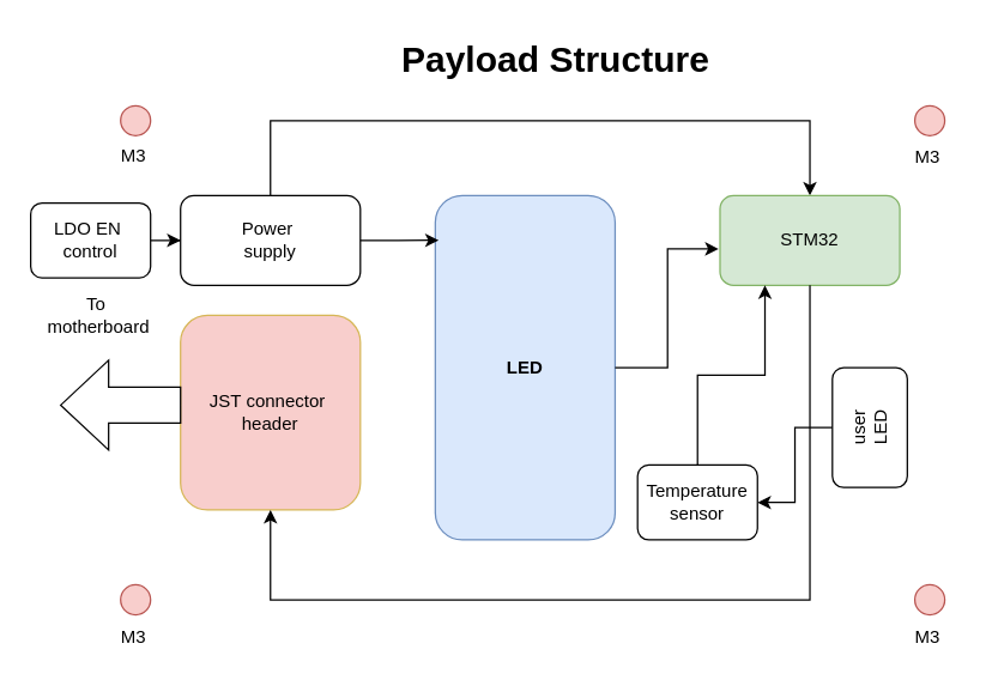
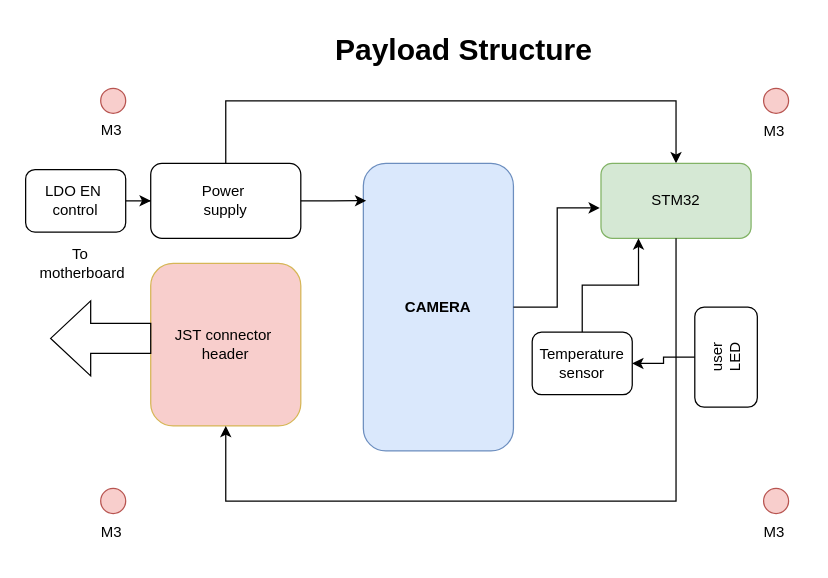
  <mxCell id="0" />
  <mxCell id="1" parent="0" />
  <mxCell id="2" style="edgeStyle=orthogonalEdgeStyle;rounded=0;orthogonalLoop=1;jettySize=auto;html=1;" edge="1" parent="1" source="3" target="5"><mxGeometry relative="1" as="geometry"><Array as="points"><mxPoint x="180" y="80" /><mxPoint x="540" y="80" /></Array></mxGeometry></mxCell>
  <mxCell id="3" value="Power&amp;nbsp;&lt;div&gt;supply&lt;/div&gt;" style="rounded=1;whiteSpace=wrap;html=1;" vertex="1" parent="1"><mxGeometry x="120" y="130" width="120" height="60" as="geometry" /></mxCell>
- <mxCell id="4" value="&lt;b&gt;LED&lt;/b&gt;" style="rounded=1;whiteSpace=wrap;html=1;fillColor=#dae8fc;strokeColor=#6c8ebf;" vertex="1" parent="1"><mxGeometry x="290" y="130" width="120" height="230" as="geometry" /></mxCell>
+ <mxCell id="4" value="&lt;b&gt;CAMERA&lt;/b&gt;" style="rounded=1;whiteSpace=wrap;html=1;fillColor=#dae8fc;strokeColor=#6c8ebf;" vertex="1" parent="1"><mxGeometry x="290" y="130" width="120" height="230" as="geometry" /></mxCell>
  <mxCell id="5" value="STM32" style="rounded=1;whiteSpace=wrap;html=1;fillColor=#d5e8d4;strokeColor=#82b366;" vertex="1" parent="1"><mxGeometry x="480" y="130" width="120" height="60" as="geometry" /></mxCell>
  <mxCell id="6" style="edgeStyle=orthogonalEdgeStyle;rounded=0;orthogonalLoop=1;jettySize=auto;html=1;entryX=-0.008;entryY=0.594;entryDx=0;entryDy=0;entryPerimeter=0;" edge="1" parent="1" source="4" target="5"><mxGeometry relative="1" as="geometry" /></mxCell>
  <mxCell id="7" style="edgeStyle=orthogonalEdgeStyle;rounded=0;orthogonalLoop=1;jettySize=auto;html=1;entryX=0.019;entryY=0.13;entryDx=0;entryDy=0;entryPerimeter=0;" edge="1" parent="1" source="3" target="4"><mxGeometry relative="1" as="geometry" /></mxCell>
  <mxCell id="8" value="JST connector&amp;nbsp;&lt;div&gt;header&lt;/div&gt;" style="rounded=1;whiteSpace=wrap;html=1;fillColor=#f8cecc;strokeColor=#d6b656;" vertex="1" parent="1"><mxGeometry x="120" y="210" width="120" height="130" as="geometry" /></mxCell>
  <mxCell id="9" value="" style="shape=singleArrow;whiteSpace=wrap;html=1;arrowWidth=0.4;arrowSize=0.4;direction=west;" vertex="1" parent="1"><mxGeometry x="40" y="240" width="80" height="60" as="geometry" /></mxCell>
  <mxCell id="10" value="To&amp;nbsp;&lt;div&gt;motherboard&lt;/div&gt;" style="text;html=1;align=center;verticalAlign=middle;resizable=0;points=[];autosize=1;strokeColor=none;fillColor=none;" vertex="1" parent="1"><mxGeometry x="20" y="190" width="90" height="40" as="geometry" /></mxCell>
  <mxCell id="11" style="edgeStyle=orthogonalEdgeStyle;rounded=0;orthogonalLoop=1;jettySize=auto;html=1;entryX=0.5;entryY=1;entryDx=0;entryDy=0;" edge="1" parent="1" source="5" target="8"><mxGeometry relative="1" as="geometry"><Array as="points"><mxPoint x="540" y="400" /><mxPoint x="180" y="400" /></Array></mxGeometry></mxCell>
  <mxCell id="12" value="" style="ellipse;whiteSpace=wrap;html=1;fillColor=#f8cecc;strokeColor=#b85450;" vertex="1" parent="1"><mxGeometry x="80" y="70" width="20" height="20" as="geometry" /></mxCell>
  <mxCell id="13" value="" style="ellipse;whiteSpace=wrap;html=1;fillColor=#f8cecc;strokeColor=#b85450;" vertex="1" parent="1"><mxGeometry x="610" y="70" width="20" height="20" as="geometry" /></mxCell>
  <mxCell id="14" value="" style="ellipse;whiteSpace=wrap;html=1;fillColor=#f8cecc;strokeColor=#b85450;" vertex="1" parent="1"><mxGeometry x="610" y="390" width="20" height="20" as="geometry" /></mxCell>
  <mxCell id="15" value="" style="ellipse;whiteSpace=wrap;html=1;fillColor=#f8cecc;strokeColor=#b85450;" vertex="1" parent="1"><mxGeometry x="80" y="390" width="20" height="20" as="geometry" /></mxCell>
  <mxCell id="16" value="M3&amp;nbsp;" style="text;html=1;align=center;verticalAlign=middle;resizable=0;points=[];autosize=1;strokeColor=none;fillColor=none;" vertex="1" parent="1"><mxGeometry x="70" y="89" width="40" height="30" as="geometry" /></mxCell>
  <mxCell id="17" value="M3&amp;nbsp;" style="text;html=1;align=center;verticalAlign=middle;resizable=0;points=[];autosize=1;strokeColor=none;fillColor=none;" vertex="1" parent="1"><mxGeometry x="600" y="90" width="40" height="30" as="geometry" /></mxCell>
  <mxCell id="18" value="M3&amp;nbsp;" style="text;html=1;align=center;verticalAlign=middle;resizable=0;points=[];autosize=1;strokeColor=none;fillColor=none;" vertex="1" parent="1"><mxGeometry x="600" y="410" width="40" height="30" as="geometry" /></mxCell>
  <mxCell id="19" value="M3&amp;nbsp;" style="text;html=1;align=center;verticalAlign=middle;resizable=0;points=[];autosize=1;strokeColor=none;fillColor=none;" vertex="1" parent="1"><mxGeometry x="70" y="410" width="40" height="30" as="geometry" /></mxCell>
  <mxCell id="20" style="edgeStyle=orthogonalEdgeStyle;rounded=0;orthogonalLoop=1;jettySize=auto;html=1;entryX=0.25;entryY=1;entryDx=0;entryDy=0;" edge="1" parent="1" source="21" target="5"><mxGeometry relative="1" as="geometry" /></mxCell>
- <mxCell id="21" value="Temperature&lt;div&gt;sensor&lt;/div&gt;" style="rounded=1;whiteSpace=wrap;html=1;" vertex="1" parent="1"><mxGeometry x="425" y="310" width="80" height="50" as="geometry" /></mxCell>
+ <mxCell id="21" value="Temperature&lt;div&gt;sensor&lt;/div&gt;" style="rounded=1;whiteSpace=wrap;html=1;" vertex="1" parent="1"><mxGeometry x="425" y="265" width="80" height="50" as="geometry" /></mxCell>
  <mxCell id="22" value="" style="edgeStyle=orthogonalEdgeStyle;rounded=0;orthogonalLoop=1;jettySize=auto;html=1;" edge="1" parent="1" source="23" target="3"><mxGeometry relative="1" as="geometry" /></mxCell>
  <mxCell id="23" value="LDO EN&amp;nbsp;&lt;div&gt;control&lt;/div&gt;" style="rounded=1;whiteSpace=wrap;html=1;" vertex="1" parent="1"><mxGeometry x="20" y="135" width="80" height="50" as="geometry" /></mxCell>
  <mxCell id="24" value="user&lt;div&gt;LED&lt;/div&gt;" style="rounded=1;whiteSpace=wrap;html=1;rotation=-90;" vertex="1" parent="1"><mxGeometry x="540" y="260" width="80" height="50" as="geometry" /></mxCell>
  <mxCell id="25" style="edgeStyle=orthogonalEdgeStyle;rounded=0;orthogonalLoop=1;jettySize=auto;html=1;" edge="1" parent="1" source="24" target="21"><mxGeometry relative="1" as="geometry" /></mxCell>
  <mxCell id="26" value="Payload Structure" style="text;strokeColor=none;fillColor=none;html=1;fontSize=24;fontStyle=1;verticalAlign=middle;align=center;" vertex="1" parent="1"><mxGeometry x="320" y="20" width="100" height="40" as="geometry" /></mxCell>
